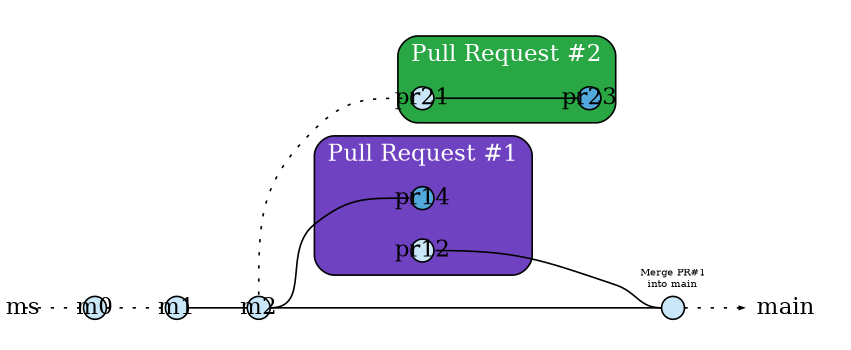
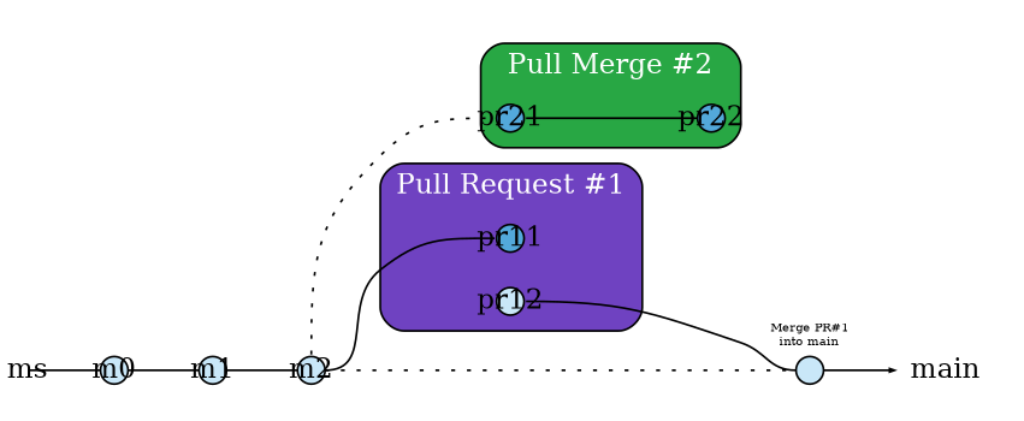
  strict digraph {
    forcelabels=false
    rankdir=LR
    node [color=black fillcolor="#C9E7F8" fixedsize=true fontcolor=black group=main shape=circle style=filled]
    edge [arrowhead=none color=black headport=w tailport=e]
    ms [height=0 penwidth=0 width=0]
    n2 [fillcolor=none fixedsize=false height=0.2 label=main shape=none width=0.2]
-   pr11 [fillcolor="#53A9DB" group=pr height=0.2 width=0.2 label=pr14]
+   pr11 [fillcolor="#53A9DB" group=pr height=0.2 width=0.2]
    pr12 [group=pr height=0.2 width=0.2]
-   pr21 [group=pr2 height=0.2 width=0.2]
-   pr22 [fillcolor="#53A9DB" group=pr2 height=0.2 width=0.2 label=pr23]
+   pr21 [fillcolor="#53A9DB" group=pr2 height=0.2 width=0.2]
+   pr22 [fillcolor="#53A9DB" group=pr2 height=0.2 width=0.2]
    m0 [height=0.2 width=0.2]
    n8 [fontsize="6pt" height=0.2 label="Merge PR#1\ninto main\n\n\n\n\n\n" width=0.2]
    m1 [height=0.2 width=0.2]
    m2 [height=0.2 width=0.2]
    subgraph sub_1 {
      rank=min
      ms
    }
    subgraph sub_2 {
      rank=sink
      n2
    }
    subgraph cluster_3 {
      fillcolor="#6F42C1"
      fontcolor=white
      label="Pull Request #1"
      style="rounded,filled"
      pr11
      pr12
    }
    subgraph cluster_4 {
      fillcolor="#28A744"
      fontcolor=white
-     label="Pull Request #2"
+     label="Pull Merge #2"
      style="rounded,filled"
      pr21
      pr22
    }
-   ms -> m0 [style=dotted]
+   ms -> m0 [style=solid]
    pr12 -> n8
    pr21 -> pr22
-   m0 -> m1 [style=dotted]
-   n8 -> n2 [arrowhead=normal arrowsize=0.25 style=dotted]
+   m0 -> m1
+   n8 -> n2 [arrowhead=normal arrowsize=0.25 style=solid]
    m1 -> m2
    m2 -> pr11
    m2 -> pr21 [style=dotted tailport=n]
-   m2 -> n8 [minlen=3]
+   m2 -> n8 [minlen=3 style=dotted]
  }
